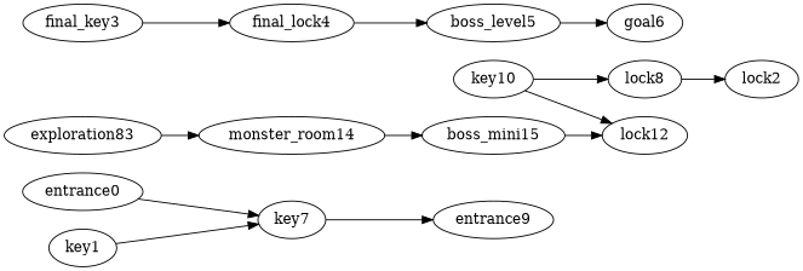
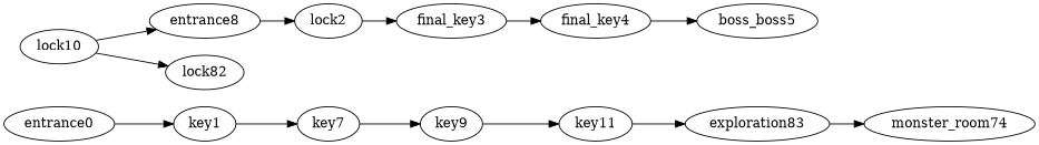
  digraph {
    rankdir=LR
    entrance0
    key1
    key7
-   key9 [label=entrance9]
+   key9
+   key11
    lock2
    final_key3
-   final_lock4
-   boss_level5
-   goal6
+   final_lock4 [label=final_key4]
+   boss_level5 [label=boss_boss5]
    n11 [label=exploration83]
-   lock8
-   monster_room14
-   lock10 [label=key10]
-   lock12
-   boss_mini15
-   entrance0 -> key7
+   lock8 [label=entrance8]
+   monster_room14 [label=monster_room74]
+   lock10
+   lock12 [label=lock82]
+   entrance0 -> key1
    key1 -> key7
    key7 -> key9
+   key9 -> key11
+   key11 -> n11
+   lock2 -> final_key3
    final_key3 -> final_lock4
    final_lock4 -> boss_level5
-   boss_level5 -> goal6
    n11 -> monster_room14
    lock8 -> lock2
-   monster_room14 -> boss_mini15
    lock10 -> lock8
    lock10 -> lock12
-   boss_mini15 -> lock12
  }
